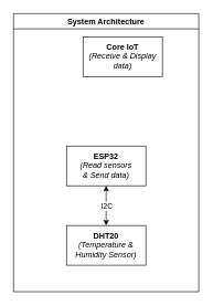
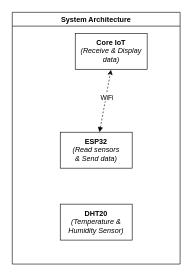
  <mxCell id="0" />
  <mxCell id="1" parent="0" />
  <mxCell id="2" value="System Architecture" style="swimlane;whiteSpace=wrap;html=1;swimlaneFillColor=light-dark(#ffffff, #ededed);" parent="1" vertex="1"><mxGeometry x="20" y="20" width="280" height="420" as="geometry" /></mxCell>
  <mxCell id="3" value="&lt;b&gt;ESP32&lt;/b&gt;&lt;div&gt;&lt;i&gt;(Read sensors&lt;/i&gt;&lt;/div&gt;&lt;div&gt;&lt;i&gt;&amp;amp; Send data)&lt;/i&gt;&lt;/div&gt;" style="rounded=0;whiteSpace=wrap;html=1;" parent="1" vertex="1"><mxGeometry x="100" y="220" width="120" height="60" as="geometry" /></mxCell>
  <mxCell id="4" value="&lt;b&gt;DHT20&lt;/b&gt;&lt;div&gt;&lt;i&gt;(Temperature &amp;amp; Humidity Sensor)&lt;/i&gt;&lt;/div&gt;" style="rounded=0;whiteSpace=wrap;html=1;" parent="1" vertex="1"><mxGeometry x="100" y="340" width="120" height="60" as="geometry" /></mxCell>
- <mxCell id="5" value="" style="endArrow=classic;html=1;exitX=0.5;exitY=1;exitDx=0;exitDy=0;entryX=0.5;entryY=0;entryDx=0;entryDy=0;startArrow=classic;startFill=1;" parent="1" source="3" target="4" edge="1"><mxGeometry width="50" height="50" relative="1" as="geometry"><mxPoint x="220" y="280" as="sourcePoint" /><mxPoint x="270" y="230" as="targetPoint" /></mxGeometry></mxCell>
- <mxCell id="6" value="I2C" style="edgeLabel;html=1;align=center;verticalAlign=middle;resizable=0;points=[];" parent="5" vertex="1" connectable="0"><mxGeometry x="-0.623" y="-1" relative="1" as="geometry"><mxPoint x="1" y="19" as="offset" /></mxGeometry></mxCell>
  <mxCell id="7" value="&lt;b&gt;Core IoT&lt;/b&gt;&lt;div&gt;&lt;i&gt;(Receive &amp;amp; Display data)&lt;/i&gt;&lt;/div&gt;" style="rounded=0;whiteSpace=wrap;html=1;" parent="1" vertex="1"><mxGeometry x="125" y="55" width="120" height="60" as="geometry" /></mxCell>
+ <mxCell id="8" style="edgeStyle=none;html=1;entryX=0.497;entryY=1.016;entryDx=0;entryDy=0;entryPerimeter=0;startArrow=block;startFill=1;dashed=1;" parent="1" source="3" target="7" edge="1"><mxGeometry relative="1" as="geometry" /></mxCell>
+ <mxCell id="9" value="WiFi" style="edgeLabel;html=1;align=center;verticalAlign=middle;resizable=0;points=[];" parent="8" vertex="1" connectable="0"><mxGeometry x="0.207" y="-1" relative="1" as="geometry"><mxPoint x="-1" y="4" as="offset" /></mxGeometry></mxCell>
